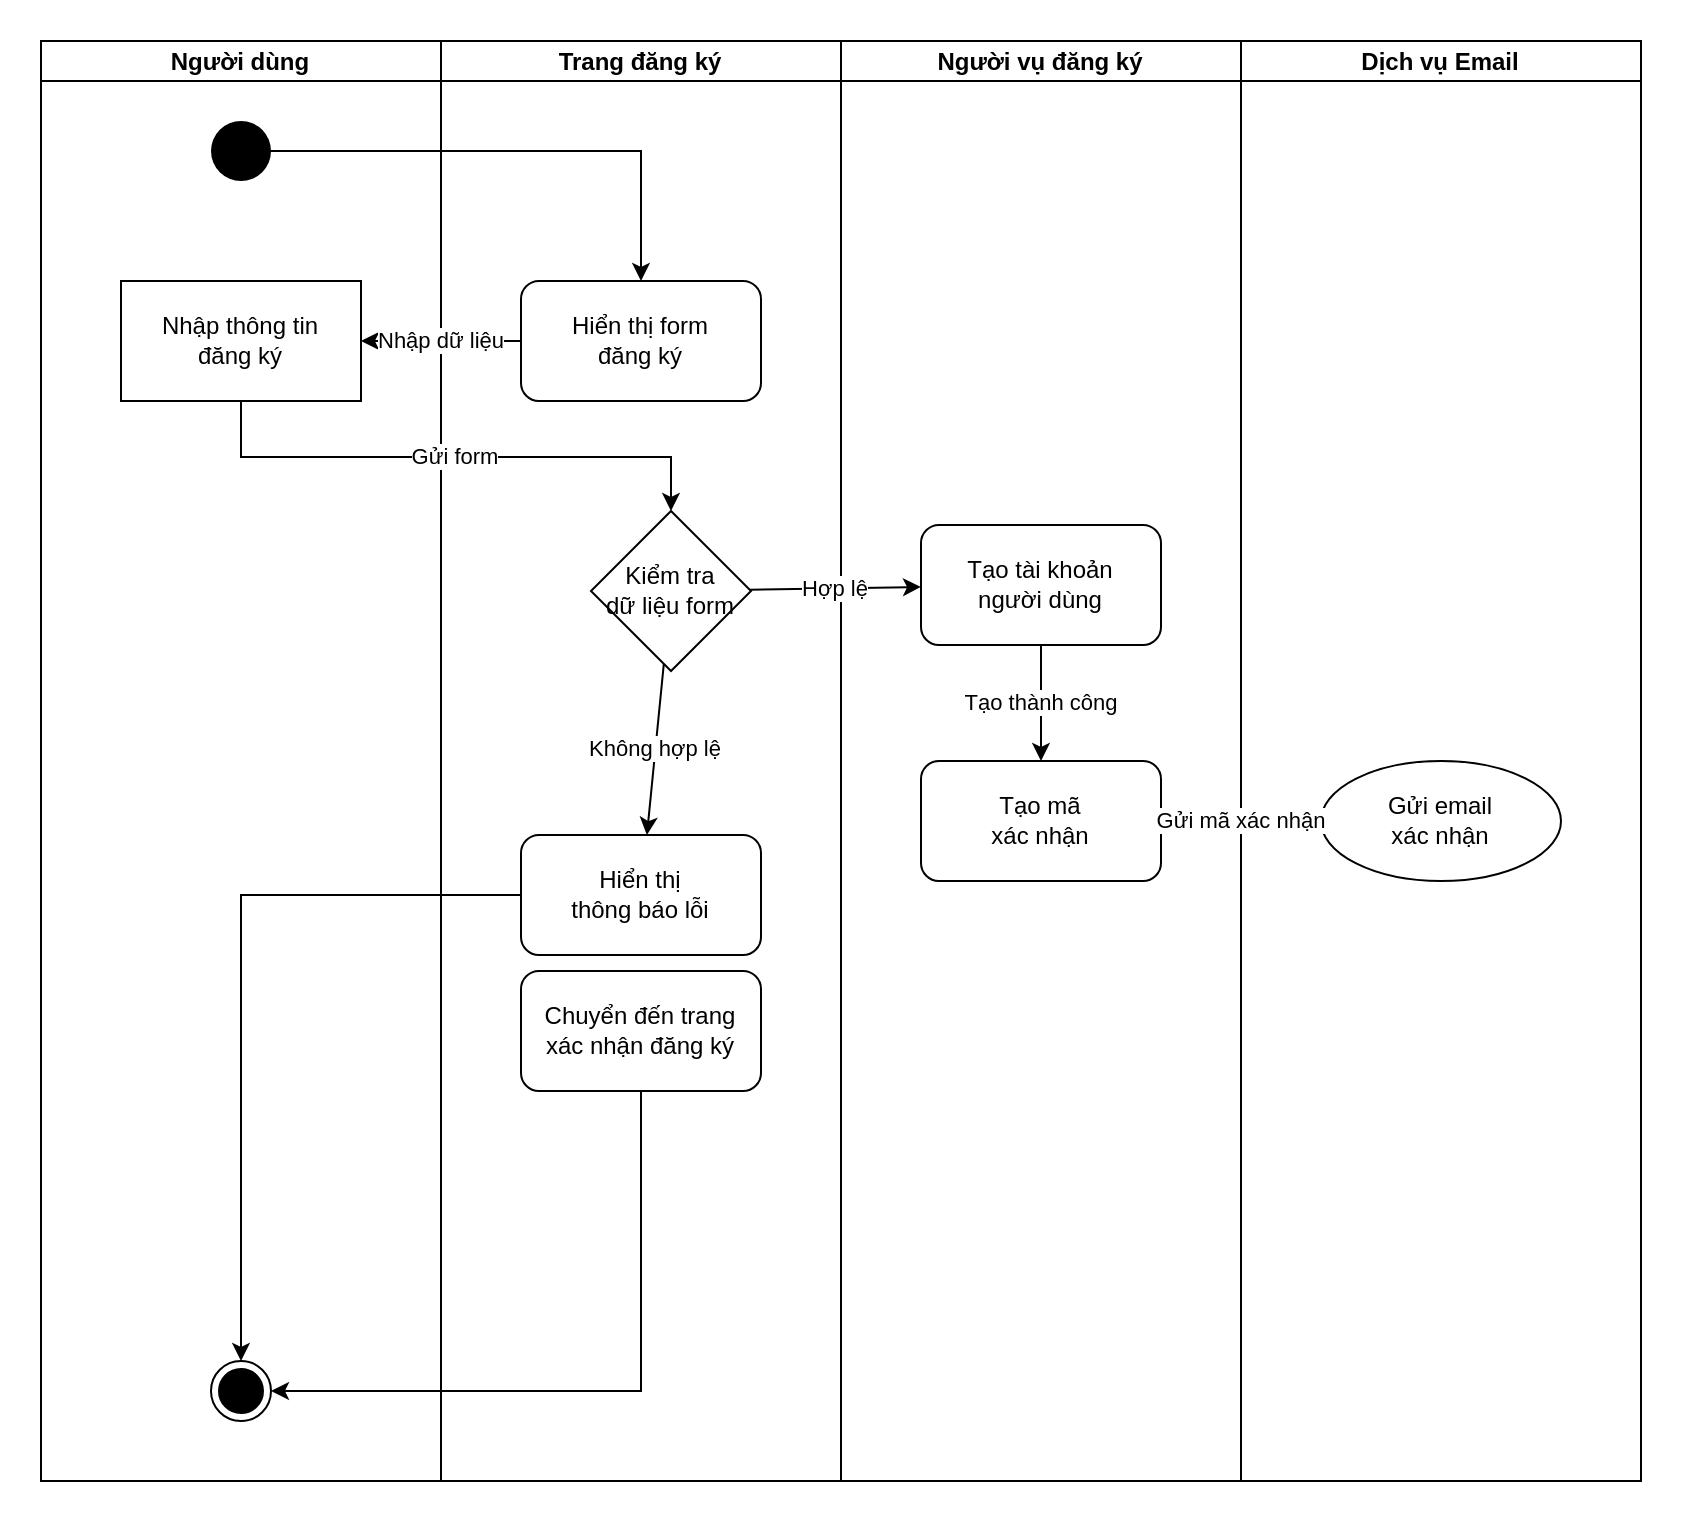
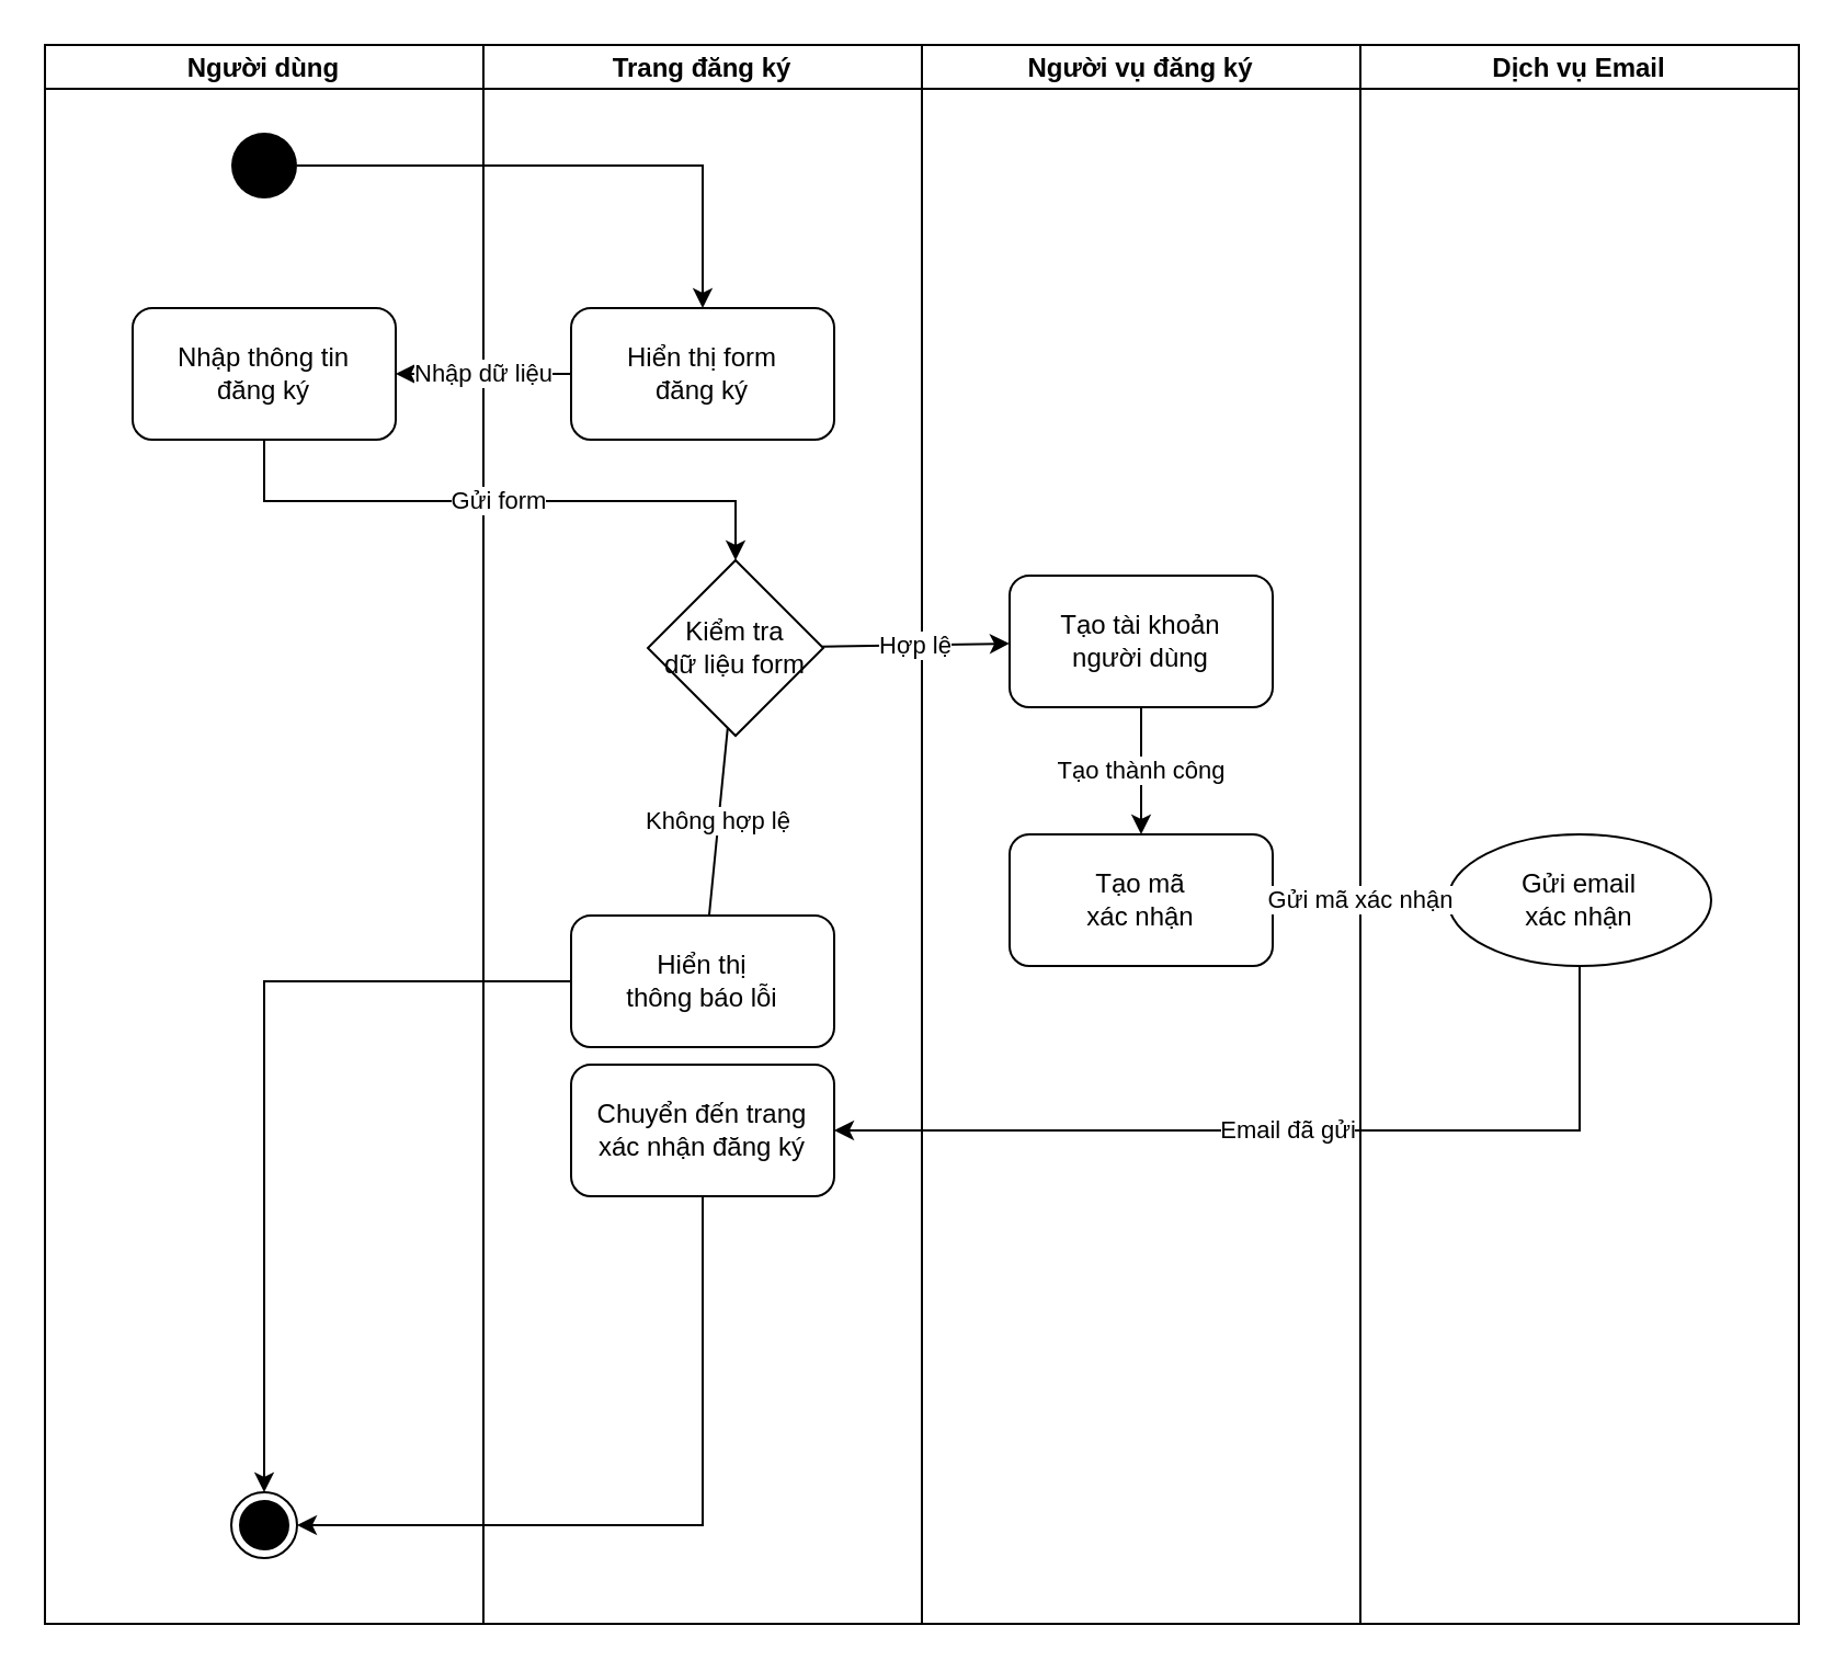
  <mxCell id="0" />
  <mxCell id="1" parent="0" />
  <mxCell id="2" value="Người dùng" style="swimlane;startSize=20;horizontal=1;" parent="1" vertex="1"><mxGeometry x="20" y="20" width="200" height="720" as="geometry" /></mxCell>
  <mxCell id="3" value="" style="ellipse;fillColor=#000000;strokeColor=none;" parent="2" vertex="1"><mxGeometry x="85" y="40" width="30" height="30" as="geometry" /></mxCell>
- <mxCell id="4" value="Nhập thông tin&#10;đăng ký" style="whiteSpace=wrap;html=1;rounded=0;" parent="2" vertex="1"><mxGeometry x="40" y="120" width="120" height="60" as="geometry" /></mxCell>
+ <mxCell id="4" value="Nhập thông tin&#10;đăng ký" style="rounded=1;whiteSpace=wrap;html=1;" parent="2" vertex="1"><mxGeometry x="40" y="120" width="120" height="60" as="geometry" /></mxCell>
  <mxCell id="5" value="" style="ellipse;html=1;shape=endState;fillColor=#000000;strokeColor=#000000;" parent="2" vertex="1"><mxGeometry x="85" y="660" width="30" height="30" as="geometry" /></mxCell>
  <mxCell id="6" value="Trang đăng ký" style="swimlane;startSize=20;horizontal=1;" parent="1" vertex="1"><mxGeometry x="220" y="20" width="200" height="720" as="geometry" /></mxCell>
  <mxCell id="7" value="Hiển thị form&#10;đăng ký" style="rounded=1;whiteSpace=wrap;html=1;" parent="6" vertex="1"><mxGeometry x="40" y="120" width="120" height="60" as="geometry" /></mxCell>
  <mxCell id="8" value="Kiểm tra&#10;dữ liệu form" style="rhombus;whiteSpace=wrap;html=1;" parent="6" vertex="1"><mxGeometry x="75" y="235" width="80" height="80" as="geometry" /></mxCell>
  <mxCell id="9" value="Chuyển đến trang&#10;xác nhận đăng ký" style="rounded=1;whiteSpace=wrap;html=1;" parent="6" vertex="1"><mxGeometry x="40" y="465" width="120" height="60" as="geometry" /></mxCell>
  <mxCell id="10" value="Hiển thị&#10;thông báo lỗi" style="rounded=1;whiteSpace=wrap;html=1;" parent="6" vertex="1"><mxGeometry x="40" y="397" width="120" height="60" as="geometry" /></mxCell>
  <mxCell id="11" value="Người vụ đăng ký" style="swimlane;startSize=20;horizontal=1;" parent="1" vertex="1"><mxGeometry x="420" y="20" width="200" height="720" as="geometry" /></mxCell>
  <mxCell id="12" value="Tạo tài khoản&#10;người dùng" style="rounded=1;whiteSpace=wrap;html=1;" parent="11" vertex="1"><mxGeometry x="40" y="242" width="120" height="60" as="geometry" /></mxCell>
  <mxCell id="13" value="Tạo mã&#10;xác nhận" style="rounded=1;whiteSpace=wrap;html=1;" parent="11" vertex="1"><mxGeometry x="40" y="360" width="120" height="60" as="geometry" /></mxCell>
  <mxCell id="14" value="Dịch vụ Email" style="swimlane;startSize=20;horizontal=1;" parent="1" vertex="1"><mxGeometry x="620" y="20" width="200" height="720" as="geometry" /></mxCell>
  <mxCell id="15" value="Gửi email&#10;xác nhận" style="ellipse;whiteSpace=wrap;html=1;" parent="14" vertex="1"><mxGeometry x="40" y="360" width="120" height="60" as="geometry" /></mxCell>
  <mxCell id="16" value="" style="endArrow=classic;html=1;rounded=0;edgeStyle=orthogonalEdgeStyle;" parent="1" source="3" target="7" edge="1"><mxGeometry relative="1" as="geometry" /></mxCell>
  <mxCell id="17" value="Nhập dữ liệu" style="endArrow=classic;html=1;" parent="1" source="7" target="4" edge="1"><mxGeometry relative="1" as="geometry" /></mxCell>
  <mxCell id="18" value="Gửi form" style="endArrow=classic;html=1;rounded=0;edgeStyle=elbowEdgeStyle;elbow=vertical;" parent="1" source="4" target="8" edge="1"><mxGeometry relative="1" as="geometry" /></mxCell>
  <mxCell id="19" value="Hợp lệ" style="endArrow=classic;html=1;" parent="1" source="8" target="12" edge="1"><mxGeometry relative="1" as="geometry" /></mxCell>
- <mxCell id="20" value="Không hợp lệ" style="endArrow=classic;html=1;" parent="1" source="8" target="10" edge="1"><mxGeometry relative="1" as="geometry" /></mxCell>
+ <mxCell id="20" value="Không hợp lệ" style="endArrow=none;html=1;" parent="1" source="8" target="10" edge="1"><mxGeometry relative="1" as="geometry" /></mxCell>
  <mxCell id="21" value="Tạo thành công" style="endArrow=classic;html=1;" parent="1" source="12" target="13" edge="1"><mxGeometry relative="1" as="geometry" /></mxCell>
  <mxCell id="22" value="Gửi mã xác nhận" style="endArrow=classic;html=1;" parent="1" source="13" target="15" edge="1"><mxGeometry relative="1" as="geometry" /></mxCell>
+ <mxCell id="23" value="Email đã gửi" style="endArrow=classic;html=1;rounded=0;exitX=0.5;exitY=1;exitDx=0;exitDy=0;edgeStyle=orthogonalEdgeStyle;elbow=vertical;entryX=1;entryY=0.5;entryDx=0;entryDy=0;" parent="1" source="15" target="9" edge="1"><mxGeometry relative="1" as="geometry" /></mxCell>
  <mxCell id="24" value="" style="endArrow=classic;html=1;edgeStyle=orthogonalEdgeStyle;rounded=0;exitX=0.5;exitY=1;exitDx=0;exitDy=0;entryX=1;entryY=0.5;entryDx=0;entryDy=0;" parent="1" source="9" target="5" edge="1"><mxGeometry relative="1" as="geometry"><mxPoint x="312" y="558" as="sourcePoint" /></mxGeometry></mxCell>
  <mxCell id="25" value="" style="endArrow=classic;html=1;edgeStyle=orthogonalEdgeStyle;rounded=0;curved=0;" parent="1" source="10" target="5" edge="1"><mxGeometry relative="1" as="geometry" /></mxCell>
